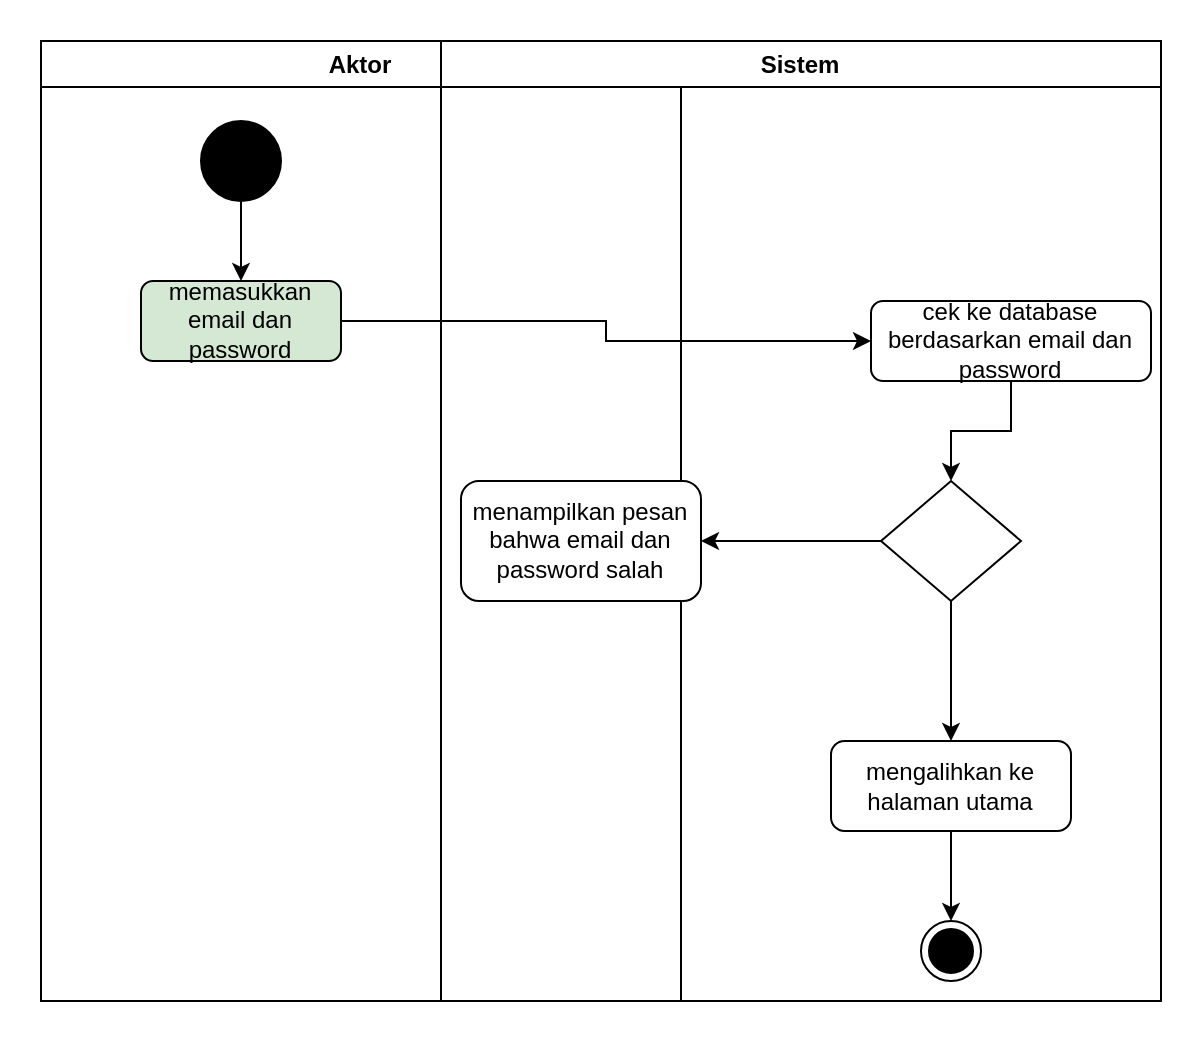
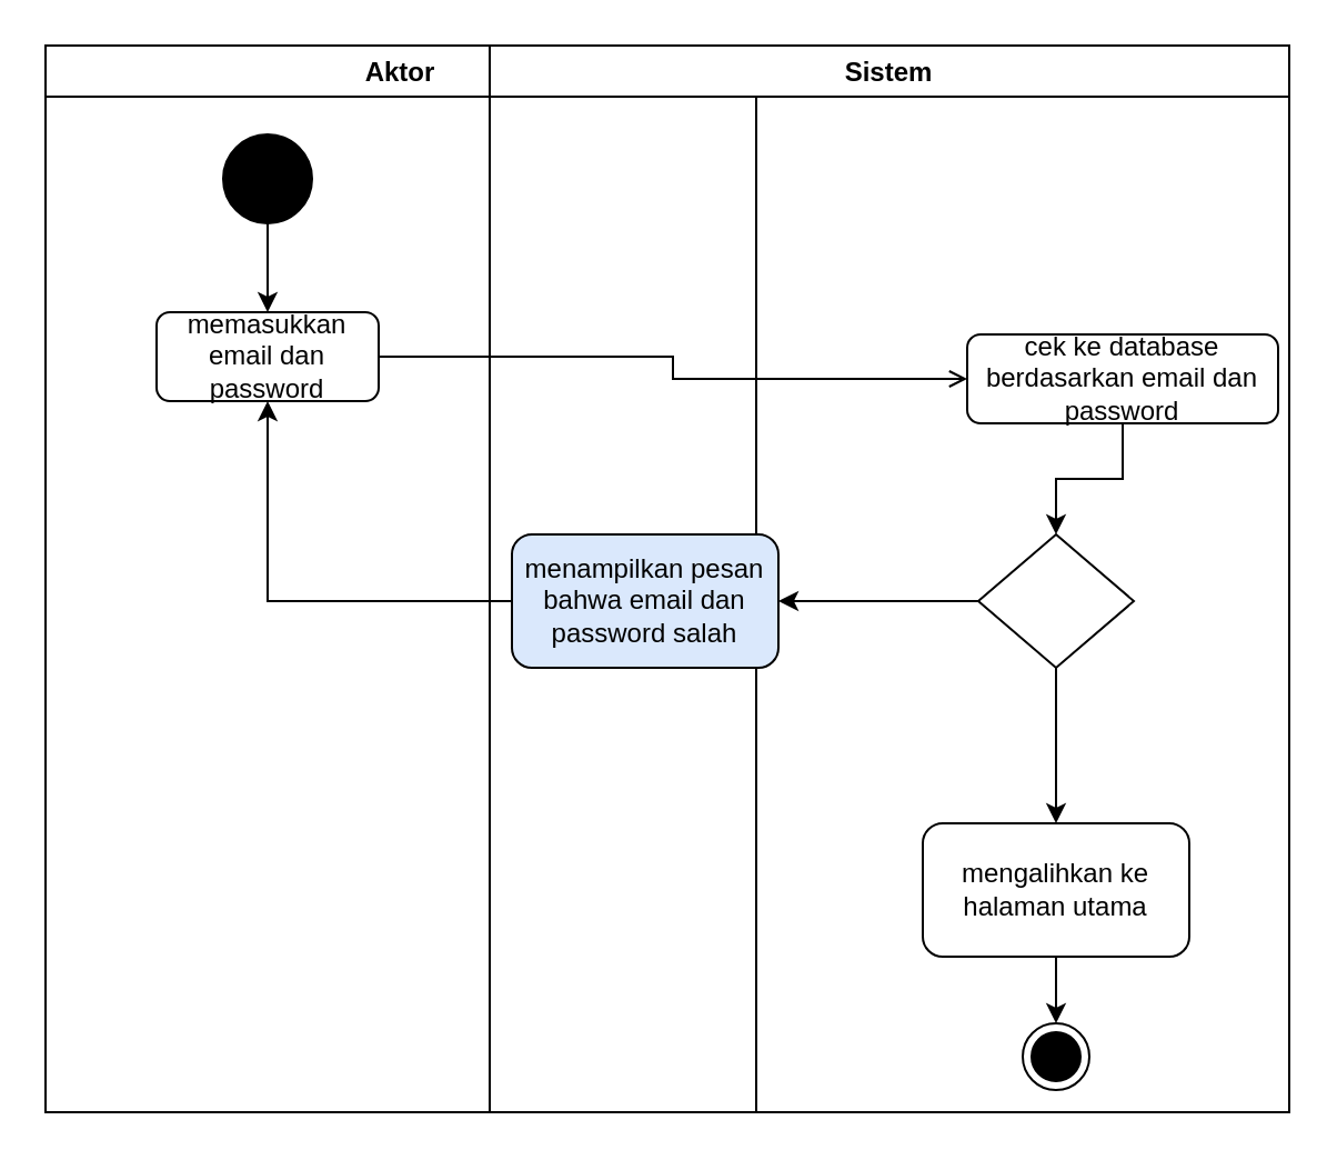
  <mxCell id="0" />
  <mxCell id="1" parent="0" />
  <mxCell id="2" value="Aktor" style="swimlane;" vertex="1" parent="1"><mxGeometry x="20" y="20" width="320" height="480" as="geometry" /></mxCell>
  <mxCell id="3" value="" style="edgeStyle=orthogonalEdgeStyle;rounded=0;orthogonalLoop=1;jettySize=auto;html=1;" edge="1" parent="2" source="4" target="5"><mxGeometry relative="1" as="geometry" /></mxCell>
  <mxCell id="4" value="" style="ellipse;whiteSpace=wrap;html=1;aspect=fixed;fillColor=#000000;" vertex="1" parent="2"><mxGeometry x="80" y="40" width="40" height="40" as="geometry" /></mxCell>
- <mxCell id="5" value="memasukkan email dan password" style="rounded=1;whiteSpace=wrap;html=1;fillColor=#d5e8d4;" vertex="1" parent="2"><mxGeometry x="50" y="120" width="100" height="40" as="geometry" /></mxCell>
+ <mxCell id="5" value="memasukkan email dan password" style="rounded=1;whiteSpace=wrap;html=1;fillColor=#FFFFFF;" vertex="1" parent="2"><mxGeometry x="50" y="120" width="100" height="40" as="geometry" /></mxCell>
  <mxCell id="6" value="Sistem" style="swimlane;" vertex="1" parent="1"><mxGeometry x="220" y="20" width="360" height="480" as="geometry" /></mxCell>
  <mxCell id="7" value="" style="edgeStyle=orthogonalEdgeStyle;rounded=0;orthogonalLoop=1;jettySize=auto;html=1;" edge="1" parent="6" source="8" target="11"><mxGeometry relative="1" as="geometry" /></mxCell>
  <mxCell id="8" value="cek ke database berdasarkan email dan password" style="rounded=1;whiteSpace=wrap;html=1;fillColor=#FFFFFF;" vertex="1" parent="6"><mxGeometry x="215" y="130" width="140" height="40" as="geometry" /></mxCell>
  <mxCell id="9" value="" style="edgeStyle=orthogonalEdgeStyle;rounded=0;orthogonalLoop=1;jettySize=auto;html=1;" edge="1" parent="6" source="11" target="14"><mxGeometry relative="1" as="geometry" /></mxCell>
  <mxCell id="10" value="" style="edgeStyle=orthogonalEdgeStyle;rounded=0;orthogonalLoop=1;jettySize=auto;html=1;" edge="1" parent="6" source="11" target="12"><mxGeometry relative="1" as="geometry" /></mxCell>
  <mxCell id="11" value="" style="rhombus;whiteSpace=wrap;html=1;fillColor=#FFFFFF;" vertex="1" parent="6"><mxGeometry x="220" y="220" width="70" height="60" as="geometry" /></mxCell>
- <mxCell id="12" value="menampilkan pesan bahwa email dan password salah" style="rounded=1;whiteSpace=wrap;html=1;fillColor=#FFFFFF;" vertex="1" parent="6"><mxGeometry x="10" y="220" width="120" height="60" as="geometry" /></mxCell>
+ <mxCell id="12" value="menampilkan pesan bahwa email dan password salah" style="rounded=1;whiteSpace=wrap;html=1;fillColor=#dae8fc;" vertex="1" parent="6"><mxGeometry x="10" y="220" width="120" height="60" as="geometry" /></mxCell>
  <mxCell id="13" value="" style="edgeStyle=orthogonalEdgeStyle;rounded=0;orthogonalLoop=1;jettySize=auto;html=1;" edge="1" parent="6" source="14" target="15"><mxGeometry relative="1" as="geometry" /></mxCell>
- <mxCell id="14" value="mengalihkan ke halaman utama" style="rounded=1;whiteSpace=wrap;html=1;fillColor=#FFFFFF;" vertex="1" parent="6"><mxGeometry x="195" y="350" width="120" height="45" as="geometry" /></mxCell>
+ <mxCell id="14" value="mengalihkan ke halaman utama" style="rounded=1;whiteSpace=wrap;html=1;fillColor=#FFFFFF;" vertex="1" parent="6"><mxGeometry x="195" y="350" width="120" height="60" as="geometry" /></mxCell>
  <mxCell id="15" value="" style="ellipse;html=1;shape=endState;fillColor=#000000;strokeColor=#000000;" vertex="1" parent="6"><mxGeometry x="240" y="440" width="30" height="30" as="geometry" /></mxCell>
- <mxCell id="16" value="" style="edgeStyle=orthogonalEdgeStyle;rounded=0;orthogonalLoop=1;jettySize=auto;html=1;entryX=0;entryY=0.5;entryDx=0;entryDy=0;" edge="1" parent="1" source="5" target="8"><mxGeometry relative="1" as="geometry"><mxPoint x="400" y="160" as="targetPoint" /></mxGeometry></mxCell>
+ <mxCell id="16" value="" style="edgeStyle=orthogonalEdgeStyle;rounded=0;orthogonalLoop=1;jettySize=auto;html=1;entryX=0;entryY=0.5;entryDx=0;entryDy=0;endArrow=open;" edge="1" parent="1" source="5" target="8"><mxGeometry relative="1" as="geometry"><mxPoint x="400" y="160" as="targetPoint" /></mxGeometry></mxCell>
+ <mxCell id="17" value="" style="edgeStyle=orthogonalEdgeStyle;rounded=0;orthogonalLoop=1;jettySize=auto;html=1;entryX=0.5;entryY=1;entryDx=0;entryDy=0;" edge="1" parent="1" source="12" target="5"><mxGeometry relative="1" as="geometry"><mxPoint x="120" y="190" as="targetPoint" /></mxGeometry></mxCell>
